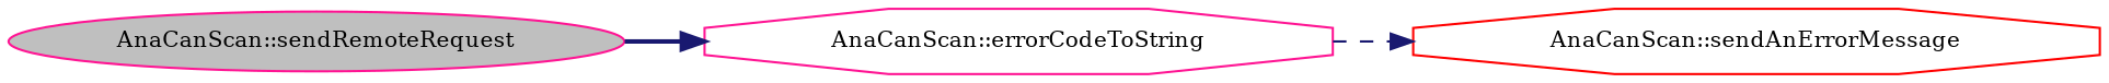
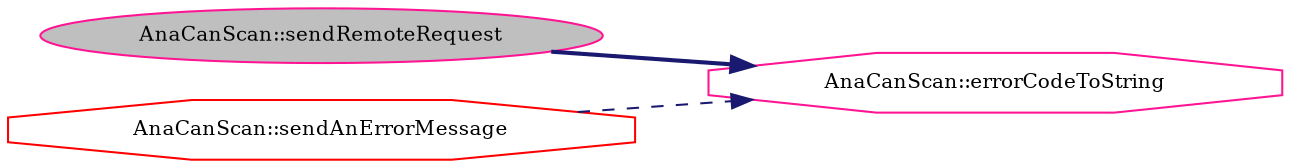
  digraph {
    fontname="DejaVu Serif"
    rankdir=LR
    node [color=deeppink fillcolor=white fontname="DejaVu Serif" fontsize=10 shape=octagon style=filled]
    edge [color=midnightblue fontname="DejaVu Serif" fontsize=10 labelfontname=Helvetica labelfontsize=10]
    n1 [fillcolor=grey75 fontcolor=black height=0.2 label="AnaCanScan::sendRemoteRequest" shape=ellipse width=0.4]
    n2 [height=0.2 label="AnaCanScan::errorCodeToString" width=0.4]
    n3 [color=red height=0.2 label="AnaCanScan::sendAnErrorMessage" width=0.4]
    n1 -> n2 [style=bold]
-   n2 -> n3 [style=dashed]
+   n3 -> n2 [style=dashed]
  }
